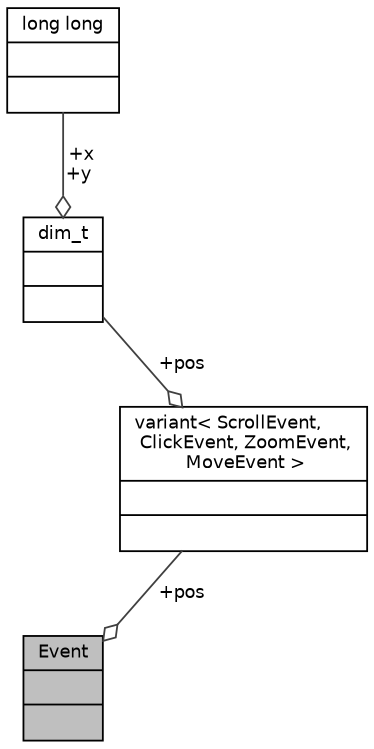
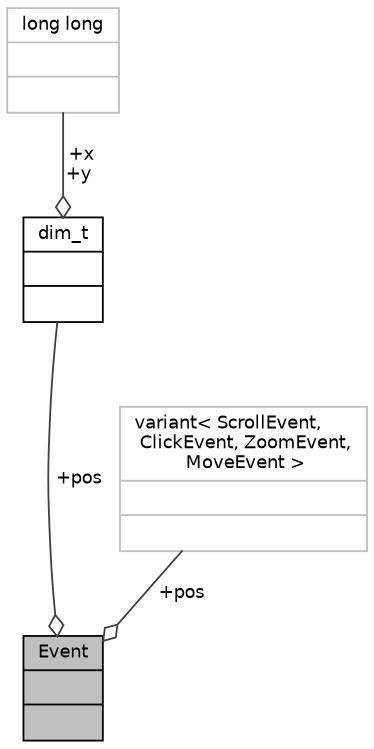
  digraph {
    node [color=black fillcolor=white fontname=Helvetica fontsize=10 shape=record style=filled]
    edge [arrowhead=odiamond color=grey25 fontname=Helvetica fontsize=10 labelfontname=Helvetica labelfontsize=10 style=solid]
    n1 [fillcolor=grey75 fontcolor=black height=0.2 label="{Event\n||}" width=0.4]
-   n2 [height=0.2 label="{variant\< ScrollEvent,\l ClickEvent, ZoomEvent,\l MoveEvent \>\n||}" width=0.4]
+   n2 [color=grey75 height=0.2 label="{variant\< ScrollEvent,\l ClickEvent, ZoomEvent,\l MoveEvent \>\n||}" width=0.4]
    n3 [height=0.2 label="{dim_t\n||}" width=0.4]
-   n4 [height=0.2 label="{long long\n||}" width=0.4]
+   n4 [color=grey75 height=0.2 label="{long long\n||}" width=0.4]
    n2 -> n1 [label=" +pos"]
-   n3 -> n2 [label=" +pos"]
+   n3 -> n1 [label=" +pos"]
    n4 -> n3 [label=" +x\n+y"]
  }
